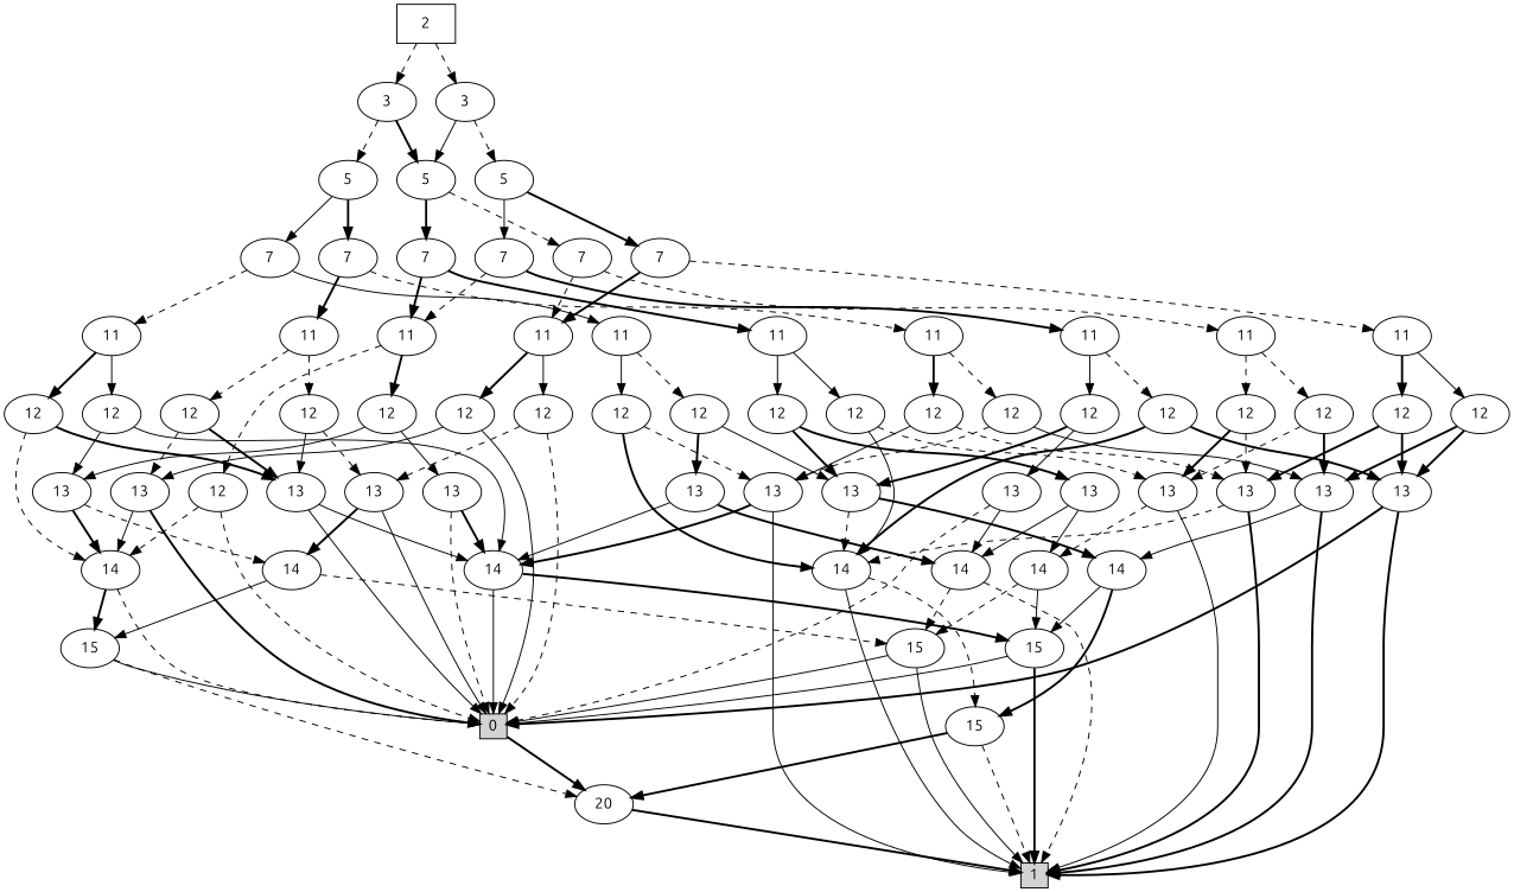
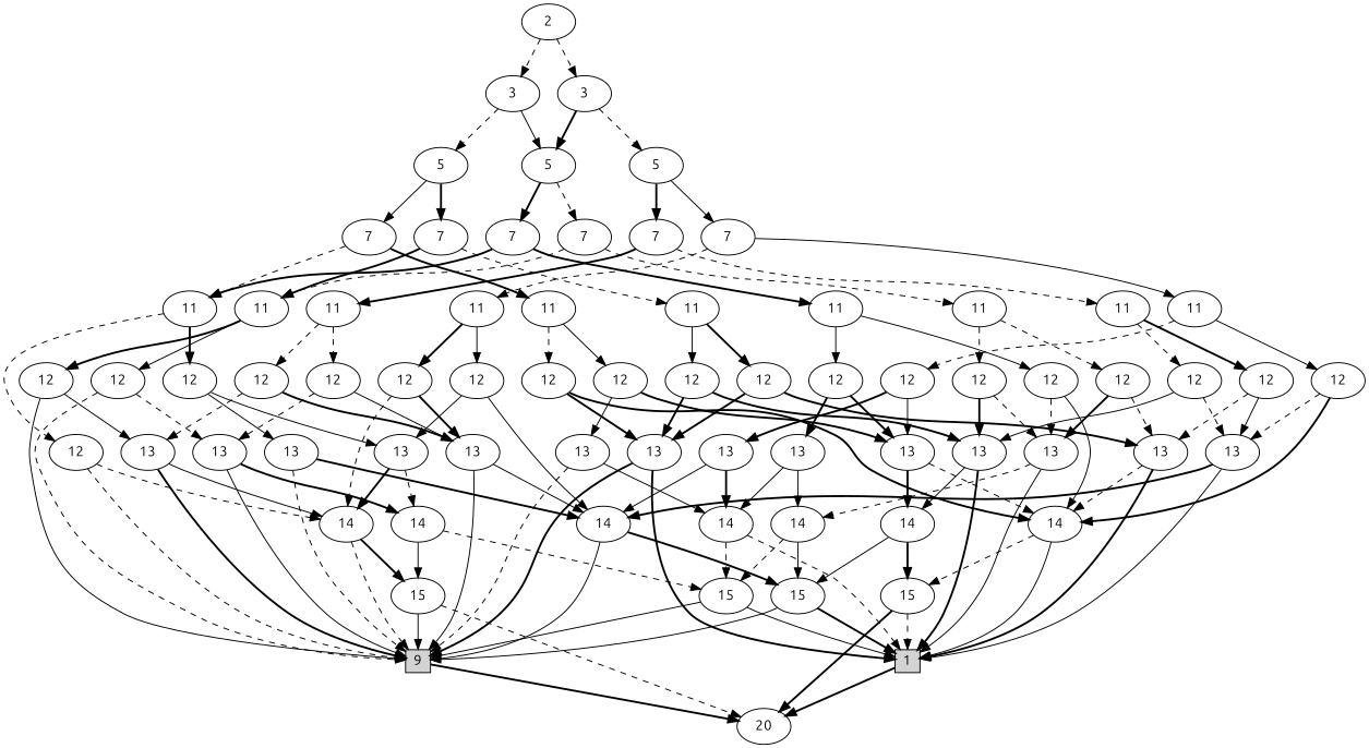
  digraph {
    fontname=Ubuntu
    node [fontname=Ubuntu]
    edge [fontname=Ubuntu style=bold]
-   n1 [height=0.3 label=0 shape=box style=filled width=0.3]
+   n1 [height=0.3 label=9 shape=box style=filled width=0.3]
    n2 [label=20]
    n3 [height=0.3 label=1 shape=box style=filled width=0.3]
-   n4 [label=2 shape=box]
+   n4 [label=2]
    n5 [label=3]
    n6 [label=3]
    n7 [label=5]
    n8 [label=5]
    n9 [label=5]
    n10 [label=7]
    n11 [label=7]
    n12 [label=7]
    n13 [label=7]
    n14 [label=7]
    n15 [label=7]
    n16 [label=11]
    n17 [label=11]
    n18 [label=11]
    n19 [label=11]
    n20 [label=11]
    n21 [label=11]
    n22 [label=12]
    n23 [label=12]
    n24 [label=12]
    n25 [label=12]
    n26 [label=12]
    n27 [label=12]
    n28 [label=12]
    n29 [label=12]
    n30 [label=13]
    n31 [label=13]
    n32 [label=13]
    n33 [label=13]
    n34 [label=13]
    n35 [label=14]
    n36 [label=14]
    n37 [label=15]
    n38 [label=15]
    n39 [label=14]
    n40 [label=14]
    n41 [label=14]
    n42 [label=15]
    n43 [label=15]
    n44 [label=13]
    n45 [label=13]
    n46 [label=13]
    n47 [label=13]
    n48 [label=14]
    n49 [label=14]
    n50 [label=12]
    n51 [label=12]
    n52 [label=12]
    n53 [label=12]
    n54 [label=13]
    n55 [label=13]
    n56 [label=11]
    n57 [label=11]
    n58 [label=11]
    n59 [label=11]
    n60 [label=12]
    n61 [label=12]
    n62 [label=12]
    n63 [label=12]
    n64 [label=12]
    n65 [label=12]
    n66 [label=12]
    n67 [label=12]
    n68 [label=13]
    n69 [label=13]
    n70 [label=13]
    n1 -> n2
-   n2 -> n3
+   n3 -> n2
    n4 -> n5 [style=dashed]
    n4 -> n6 [style=dashed]
    n5 -> n7 [style=solid]
    n5 -> n8 [style=dashed]
    n6 -> n7
    n6 -> n9 [style=dashed]
    n7 -> n10 [style=dashed]
    n7 -> n11
    n8 -> n12
    n8 -> n13 [style=solid]
    n9 -> n14
    n9 -> n15 [style=solid]
    n10 -> n16 [style=dashed]
    n10 -> n17 [style=dashed]
    n11 -> n18
    n11 -> n19
    n12 -> n16
    n12 -> n20 [style=dashed]
    n13 -> n18 [style=dashed]
    n13 -> n21
    n14 -> n56
    n14 -> n57 [style=dashed]
    n15 -> n58 [style=dashed]
    n15 -> n59 [style=solid]
    n16 -> n22
    n16 -> n23 [style=solid]
    n17 -> n24 [style=dashed]
    n17 -> n25 [style=dashed]
    n18 -> n26 [style=dashed]
    n18 -> n27
    n19 -> n28 [style=solid]
    n19 -> n29 [style=solid]
    n20 -> n50 [style=solid]
    n20 -> n51
    n21 -> n52 [style=solid]
    n21 -> n53 [style=dashed]
    n22 -> n1 [style=solid]
    n22 -> n30 [style=solid]
    n23 -> n1 [style=dashed]
    n23 -> n31 [style=dashed]
    n24 -> n32 [style=dashed]
    n24 -> n33
    n25 -> n32
    n25 -> n34 [style=dashed]
    n26 -> n1 [style=dashed]
    n26 -> n35 [style=dashed]
    n27 -> n44 [style=solid]
    n27 -> n45 [style=solid]
    n28 -> n46
    n28 -> n47
    n29 -> n32 [style=dashed]
    n29 -> n41 [style=solid]
    n30 -> n1
    n30 -> n35 [style=solid]
    n31 -> n1 [style=solid]
    n31 -> n36
    n32 -> n3 [style=solid]
    n32 -> n39 [style=dashed]
    n33 -> n3
    n33 -> n40 [style=solid]
    n34 -> n3
    n34 -> n41 [style=dashed]
    n35 -> n1 [style=dashed]
    n35 -> n37
    n36 -> n37 [style=solid]
    n36 -> n38 [style=dashed]
    n37 -> n1 [style=solid]
    n37 -> n2 [style=dashed]
    n38 -> n1 [style=solid]
    n38 -> n3 [style=solid]
    n39 -> n38 [style=dashed]
    n39 -> n42 [style=solid]
    n40 -> n42 [style=solid]
    n40 -> n43
    n41 -> n3 [style=solid]
    n41 -> n43 [style=dashed]
    n42 -> n1 [style=solid]
    n42 -> n3
    n43 -> n2
    n43 -> n3 [style=dashed]
    n44 -> n1 [style=dashed]
    n44 -> n48
    n45 -> n35
    n45 -> n36 [style=dashed]
    n46 -> n39 [style=solid]
    n46 -> n49 [style=solid]
    n47 -> n40
    n47 -> n41 [style=dashed]
    n48 -> n1 [style=solid]
    n48 -> n42
    n49 -> n3 [style=dashed]
    n49 -> n38 [style=dashed]
    n50 -> n33
    n50 -> n54
    n51 -> n34
    n51 -> n54
    n52 -> n47
    n52 -> n55 [style=solid]
    n53 -> n41
    n53 -> n54
    n54 -> n1
    n54 -> n3
    n55 -> n1 [style=dashed]
    n55 -> n49 [style=solid]
    n56 -> n60 [style=dashed]
    n56 -> n61 [style=dashed]
    n57 -> n62 [style=dashed]
    n57 -> n63
    n58 -> n64
    n58 -> n65 [style=solid]
    n59 -> n66 [style=dashed]
    n59 -> n67 [style=solid]
    n60 -> n30 [style=dashed]
    n60 -> n68
    n61 -> n31 [style=dashed]
    n61 -> n68 [style=solid]
    n62 -> n33 [style=solid]
    n62 -> n69 [style=dashed]
    n63 -> n34 [style=dashed]
    n63 -> n69 [style=solid]
    n64 -> n35 [style=dashed]
    n64 -> n68
    n65 -> n45 [style=solid]
    n65 -> n48 [style=solid]
    n66 -> n47 [style=solid]
    n66 -> n70
    n67 -> n41
    n67 -> n69 [style=dashed]
    n68 -> n1 [style=solid]
    n68 -> n48 [style=solid]
    n69 -> n3 [style=solid]
    n69 -> n48
    n70 -> n48 [style=solid]
    n70 -> n49
  }
